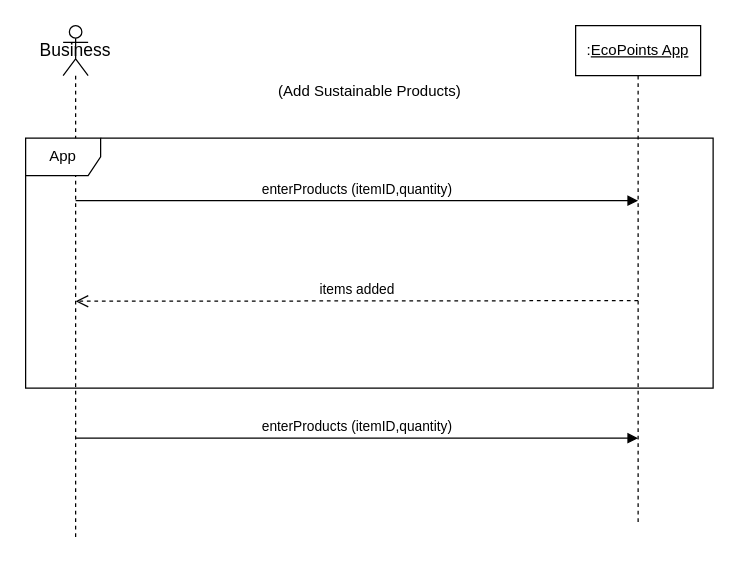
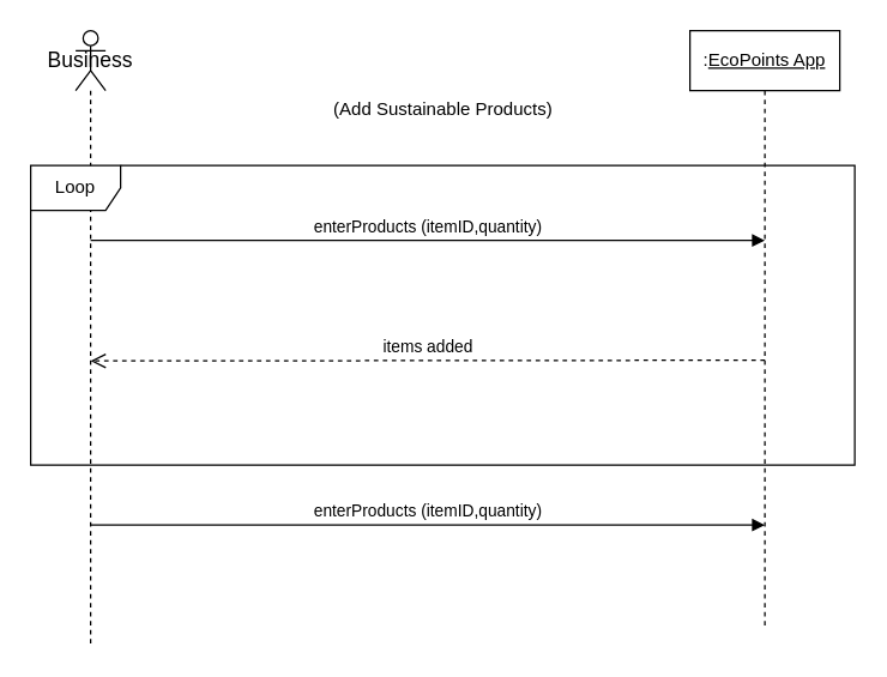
  <mxCell id="0" />
  <mxCell id="1" parent="0" />
  <mxCell id="2" value=":&lt;u&gt;EcoPoints App&lt;/u&gt;" style="shape=umlLifeline;perimeter=lifelinePerimeter;whiteSpace=wrap;html=1;container=1;dropTarget=0;collapsible=0;recursiveResize=0;outlineConnect=0;portConstraint=eastwest;newEdgeStyle={&quot;curved&quot;:0,&quot;rounded&quot;:0};" vertex="1" parent="1"><mxGeometry x="460" y="20" width="100" height="400" as="geometry" /></mxCell>
  <mxCell id="3" value="&lt;font style=&quot;font-size: 14px;&quot;&gt;Business&lt;/font&gt;" style="shape=umlLifeline;perimeter=lifelinePerimeter;whiteSpace=wrap;html=1;container=1;dropTarget=0;collapsible=0;recursiveResize=0;outlineConnect=0;portConstraint=eastwest;newEdgeStyle={&quot;curved&quot;:0,&quot;rounded&quot;:0};participant=umlActor;" vertex="1" parent="1"><mxGeometry x="50" y="20" width="20" height="410" as="geometry" /></mxCell>
  <mxCell id="4" value="(Add Sustainable Products)" style="text;html=1;align=center;verticalAlign=middle;resizable=0;points=[];autosize=1;strokeColor=none;fillColor=none;" vertex="1" parent="1"><mxGeometry x="210" y="58" width="170" height="30" as="geometry" /></mxCell>
  <mxCell id="5" value="items added" style="html=1;verticalAlign=bottom;endArrow=open;dashed=1;endSize=8;curved=0;rounded=0;" edge="1" parent="1"><mxGeometry relative="1" as="geometry"><mxPoint x="510" y="240" as="sourcePoint" /><mxPoint x="60" y="240.5" as="targetPoint" /></mxGeometry></mxCell>
  <mxCell id="6" value="enterProducts (itemID,quantity)" style="html=1;verticalAlign=bottom;endArrow=block;curved=0;rounded=0;" edge="1" parent="1"><mxGeometry width="80" relative="1" as="geometry"><mxPoint x="60" y="160" as="sourcePoint" /><mxPoint x="510" y="160" as="targetPoint" /></mxGeometry></mxCell>
- <mxCell id="7" value="App" style="shape=umlFrame;whiteSpace=wrap;html=1;pointerEvents=0;" vertex="1" parent="1"><mxGeometry x="20" y="110" width="550" height="200" as="geometry" /></mxCell>
+ <mxCell id="7" value="Loop" style="shape=umlFrame;whiteSpace=wrap;html=1;pointerEvents=0;" vertex="1" parent="1"><mxGeometry x="20" y="110" width="550" height="200" as="geometry" /></mxCell>
  <mxCell id="8" value="enterProducts (itemID,quantity)" style="html=1;verticalAlign=bottom;endArrow=block;curved=0;rounded=0;" edge="1" parent="1"><mxGeometry width="80" relative="1" as="geometry"><mxPoint x="60" y="350" as="sourcePoint" /><mxPoint x="510" y="350" as="targetPoint" /></mxGeometry></mxCell>
